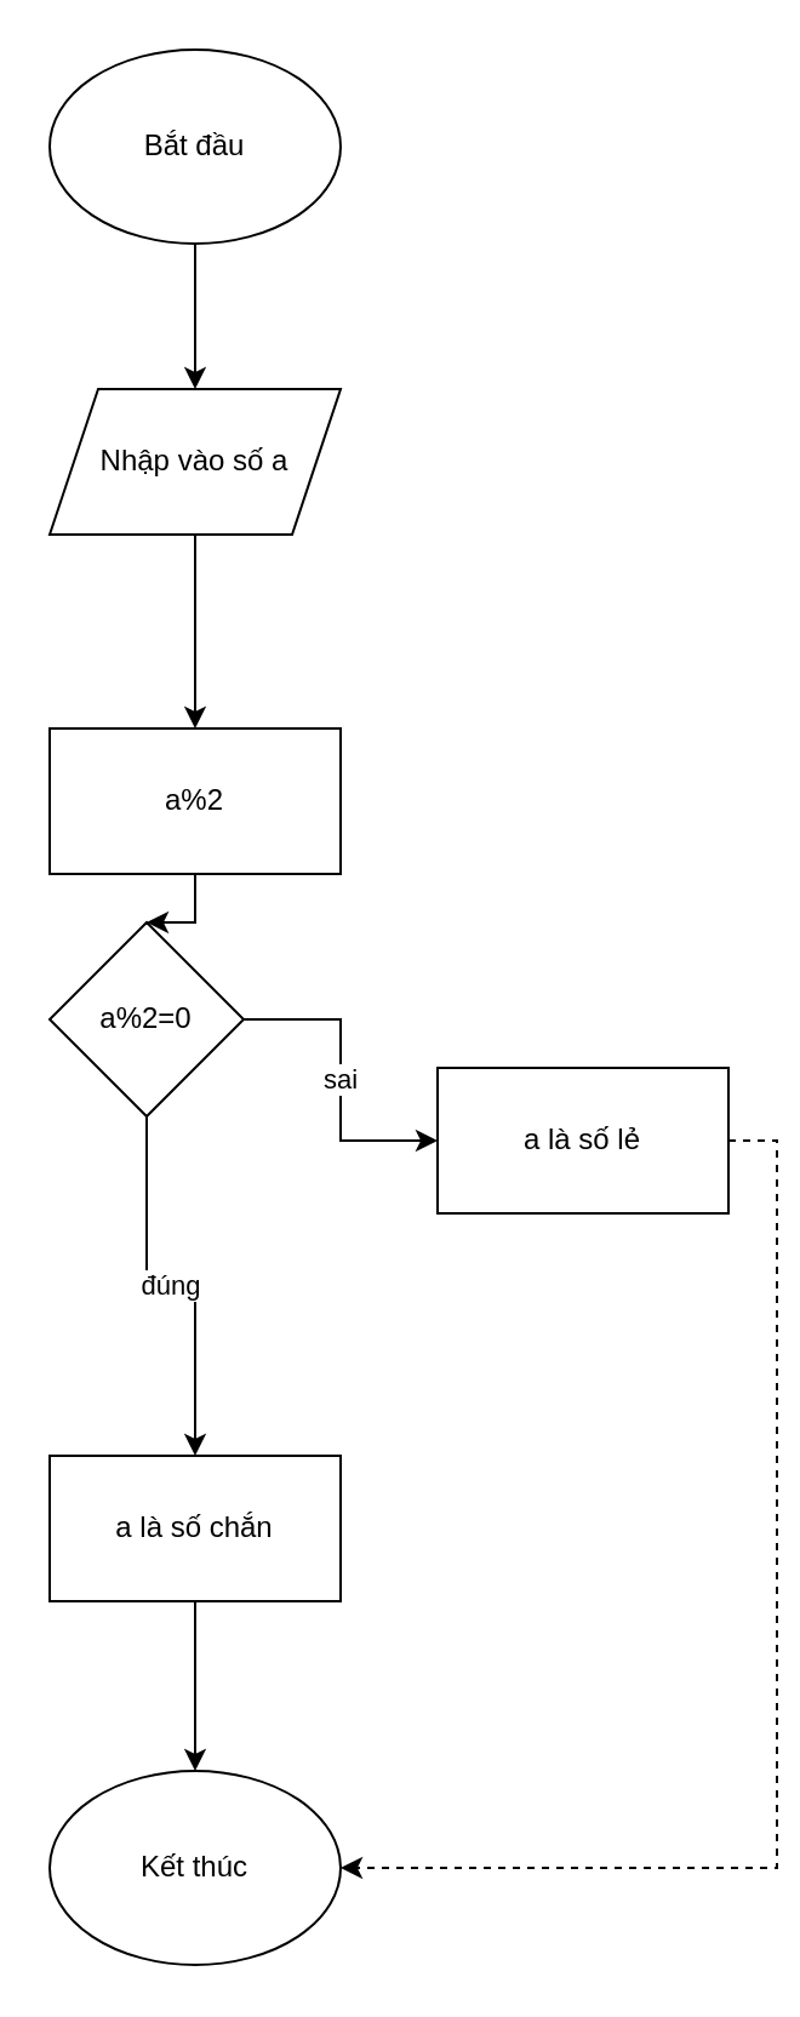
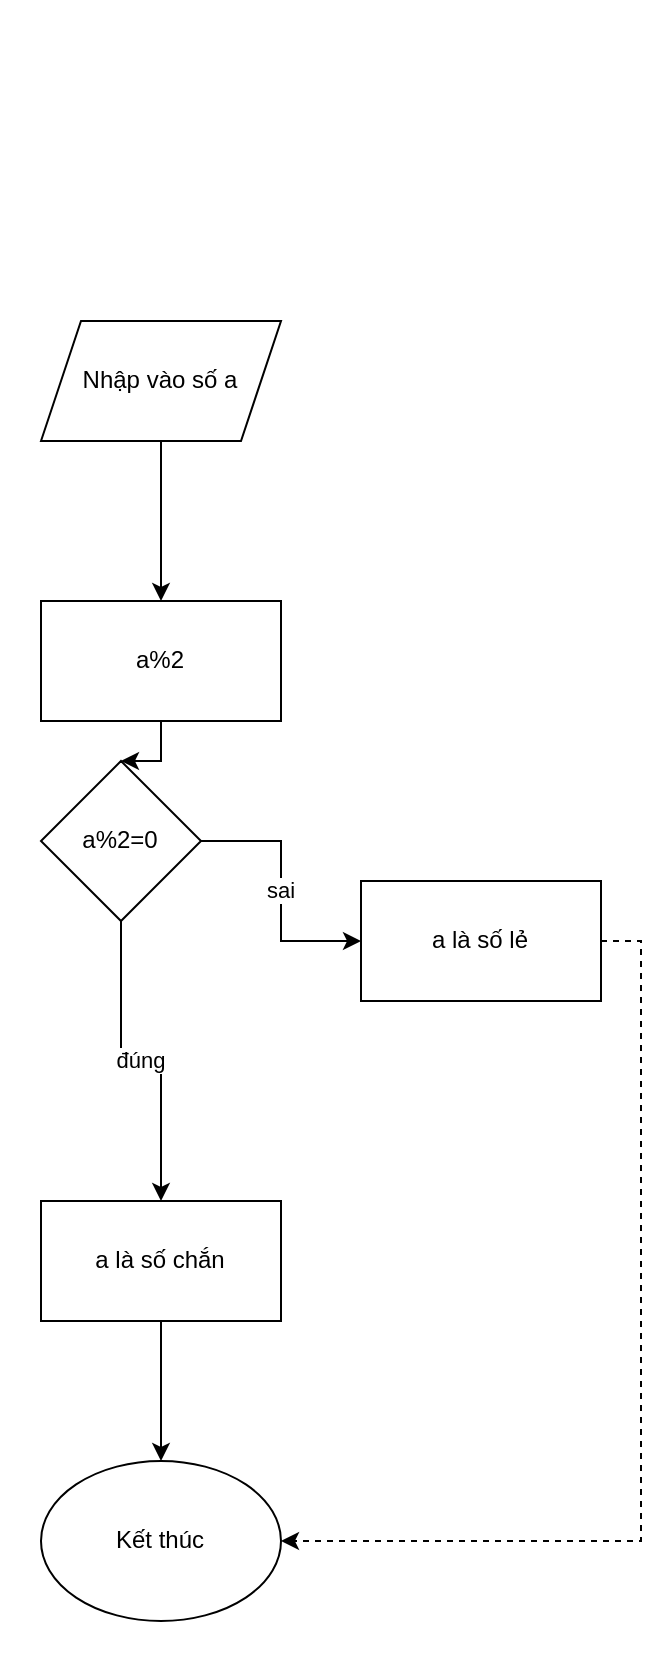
  <mxCell id="0" />
  <mxCell id="1" parent="0" />
- <mxCell id="2" value="Bắt đầu" style="ellipse;whiteSpace=wrap;html=1;" vertex="1" parent="1"><mxGeometry x="20" y="20" width="120" height="80" as="geometry" /></mxCell>
  <mxCell id="3" value="" style="edgeStyle=orthogonalEdgeStyle;rounded=0;orthogonalLoop=1;jettySize=auto;html=1;" edge="1" parent="1" source="4" target="7"><mxGeometry relative="1" as="geometry" /></mxCell>
  <mxCell id="4" value="Nhập vào số a" style="shape=parallelogram;perimeter=parallelogramPerimeter;whiteSpace=wrap;html=1;fixedSize=1;" vertex="1" parent="1"><mxGeometry x="20" y="160" width="120" height="60" as="geometry" /></mxCell>
- <mxCell id="5" style="edgeStyle=orthogonalEdgeStyle;rounded=0;orthogonalLoop=1;jettySize=auto;html=1;exitX=0.5;exitY=1;exitDx=0;exitDy=0;entryX=0.5;entryY=0;entryDx=0;entryDy=0;" edge="1" parent="1" source="2" target="4"><mxGeometry relative="1" as="geometry" /></mxCell>
  <mxCell id="6" value="" style="edgeStyle=orthogonalEdgeStyle;rounded=0;orthogonalLoop=1;jettySize=auto;html=1;" edge="1" parent="1" source="7" target="10"><mxGeometry relative="1" as="geometry" /></mxCell>
  <mxCell id="7" value="a%2" style="whiteSpace=wrap;html=1;" vertex="1" parent="1"><mxGeometry x="20" y="300" width="120" height="60" as="geometry" /></mxCell>
  <mxCell id="8" value="đúng" style="edgeStyle=orthogonalEdgeStyle;rounded=0;orthogonalLoop=1;jettySize=auto;html=1;" edge="1" parent="1" source="10" target="12"><mxGeometry relative="1" as="geometry" /></mxCell>
  <mxCell id="9" value="sai" style="edgeStyle=orthogonalEdgeStyle;rounded=0;orthogonalLoop=1;jettySize=auto;html=1;" edge="1" parent="1" source="10" target="14"><mxGeometry relative="1" as="geometry" /></mxCell>
  <mxCell id="10" value="a%2=0" style="rhombus;whiteSpace=wrap;html=1;" vertex="1" parent="1"><mxGeometry x="20" y="380" width="80" height="80" as="geometry" /></mxCell>
  <mxCell id="11" style="edgeStyle=orthogonalEdgeStyle;rounded=0;orthogonalLoop=1;jettySize=auto;html=1;exitX=0.5;exitY=1;exitDx=0;exitDy=0;entryX=0.5;entryY=0;entryDx=0;entryDy=0;" edge="1" parent="1" source="12" target="15"><mxGeometry relative="1" as="geometry" /></mxCell>
  <mxCell id="12" value="a là số chắn" style="whiteSpace=wrap;html=1;" vertex="1" parent="1"><mxGeometry x="20" y="600" width="120" height="60" as="geometry" /></mxCell>
  <mxCell id="13" style="edgeStyle=orthogonalEdgeStyle;rounded=0;orthogonalLoop=1;jettySize=auto;html=1;exitX=1;exitY=0.5;exitDx=0;exitDy=0;entryX=1;entryY=0.5;entryDx=0;entryDy=0;dashed=1;" edge="1" parent="1" source="14" target="15"><mxGeometry relative="1" as="geometry" /></mxCell>
  <mxCell id="14" value="a là số lẻ" style="whiteSpace=wrap;html=1;" vertex="1" parent="1"><mxGeometry x="180" y="440" width="120" height="60" as="geometry" /></mxCell>
  <mxCell id="15" value="Kết thúc" style="ellipse;whiteSpace=wrap;html=1;" vertex="1" parent="1"><mxGeometry x="20" y="730" width="120" height="80" as="geometry" /></mxCell>
